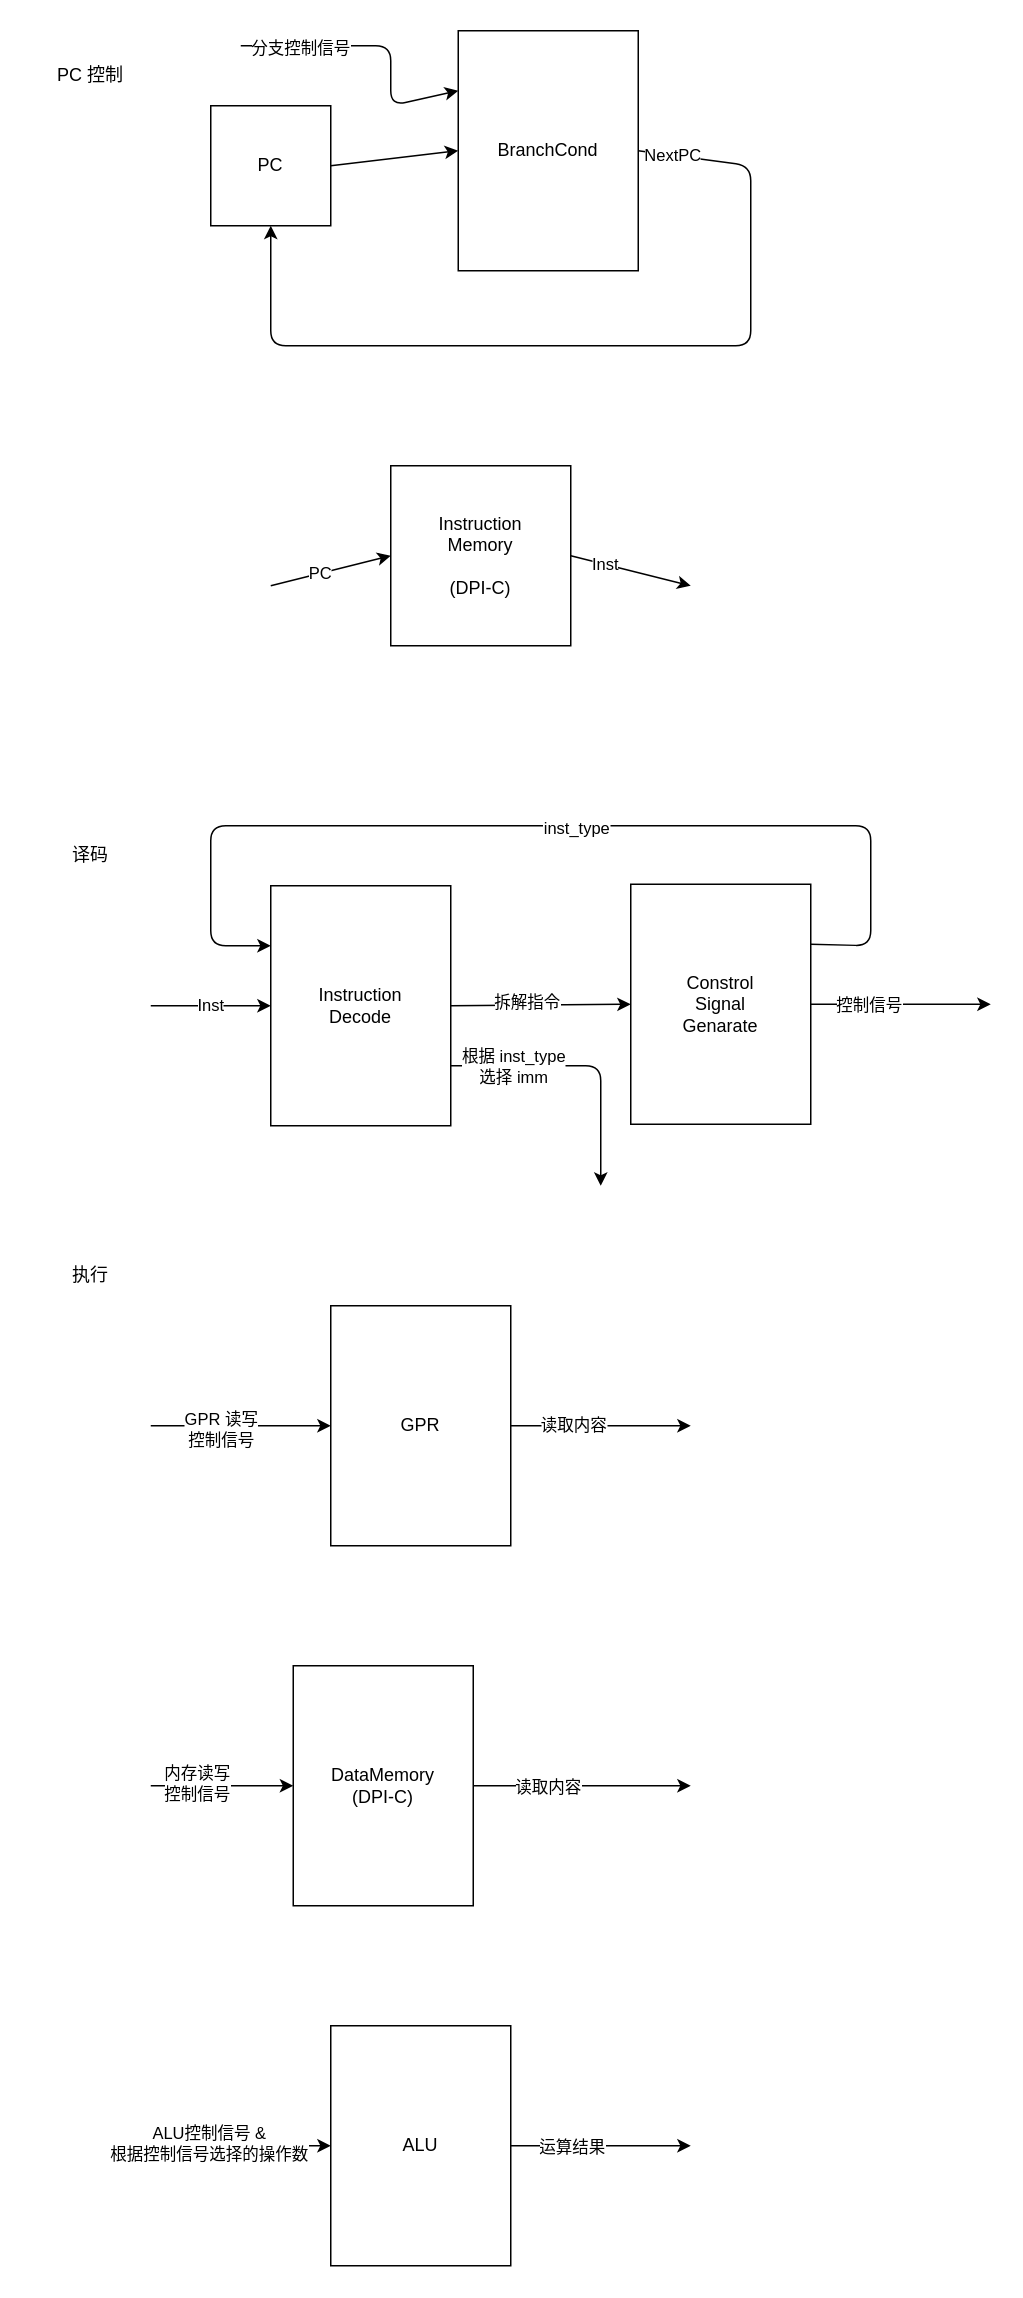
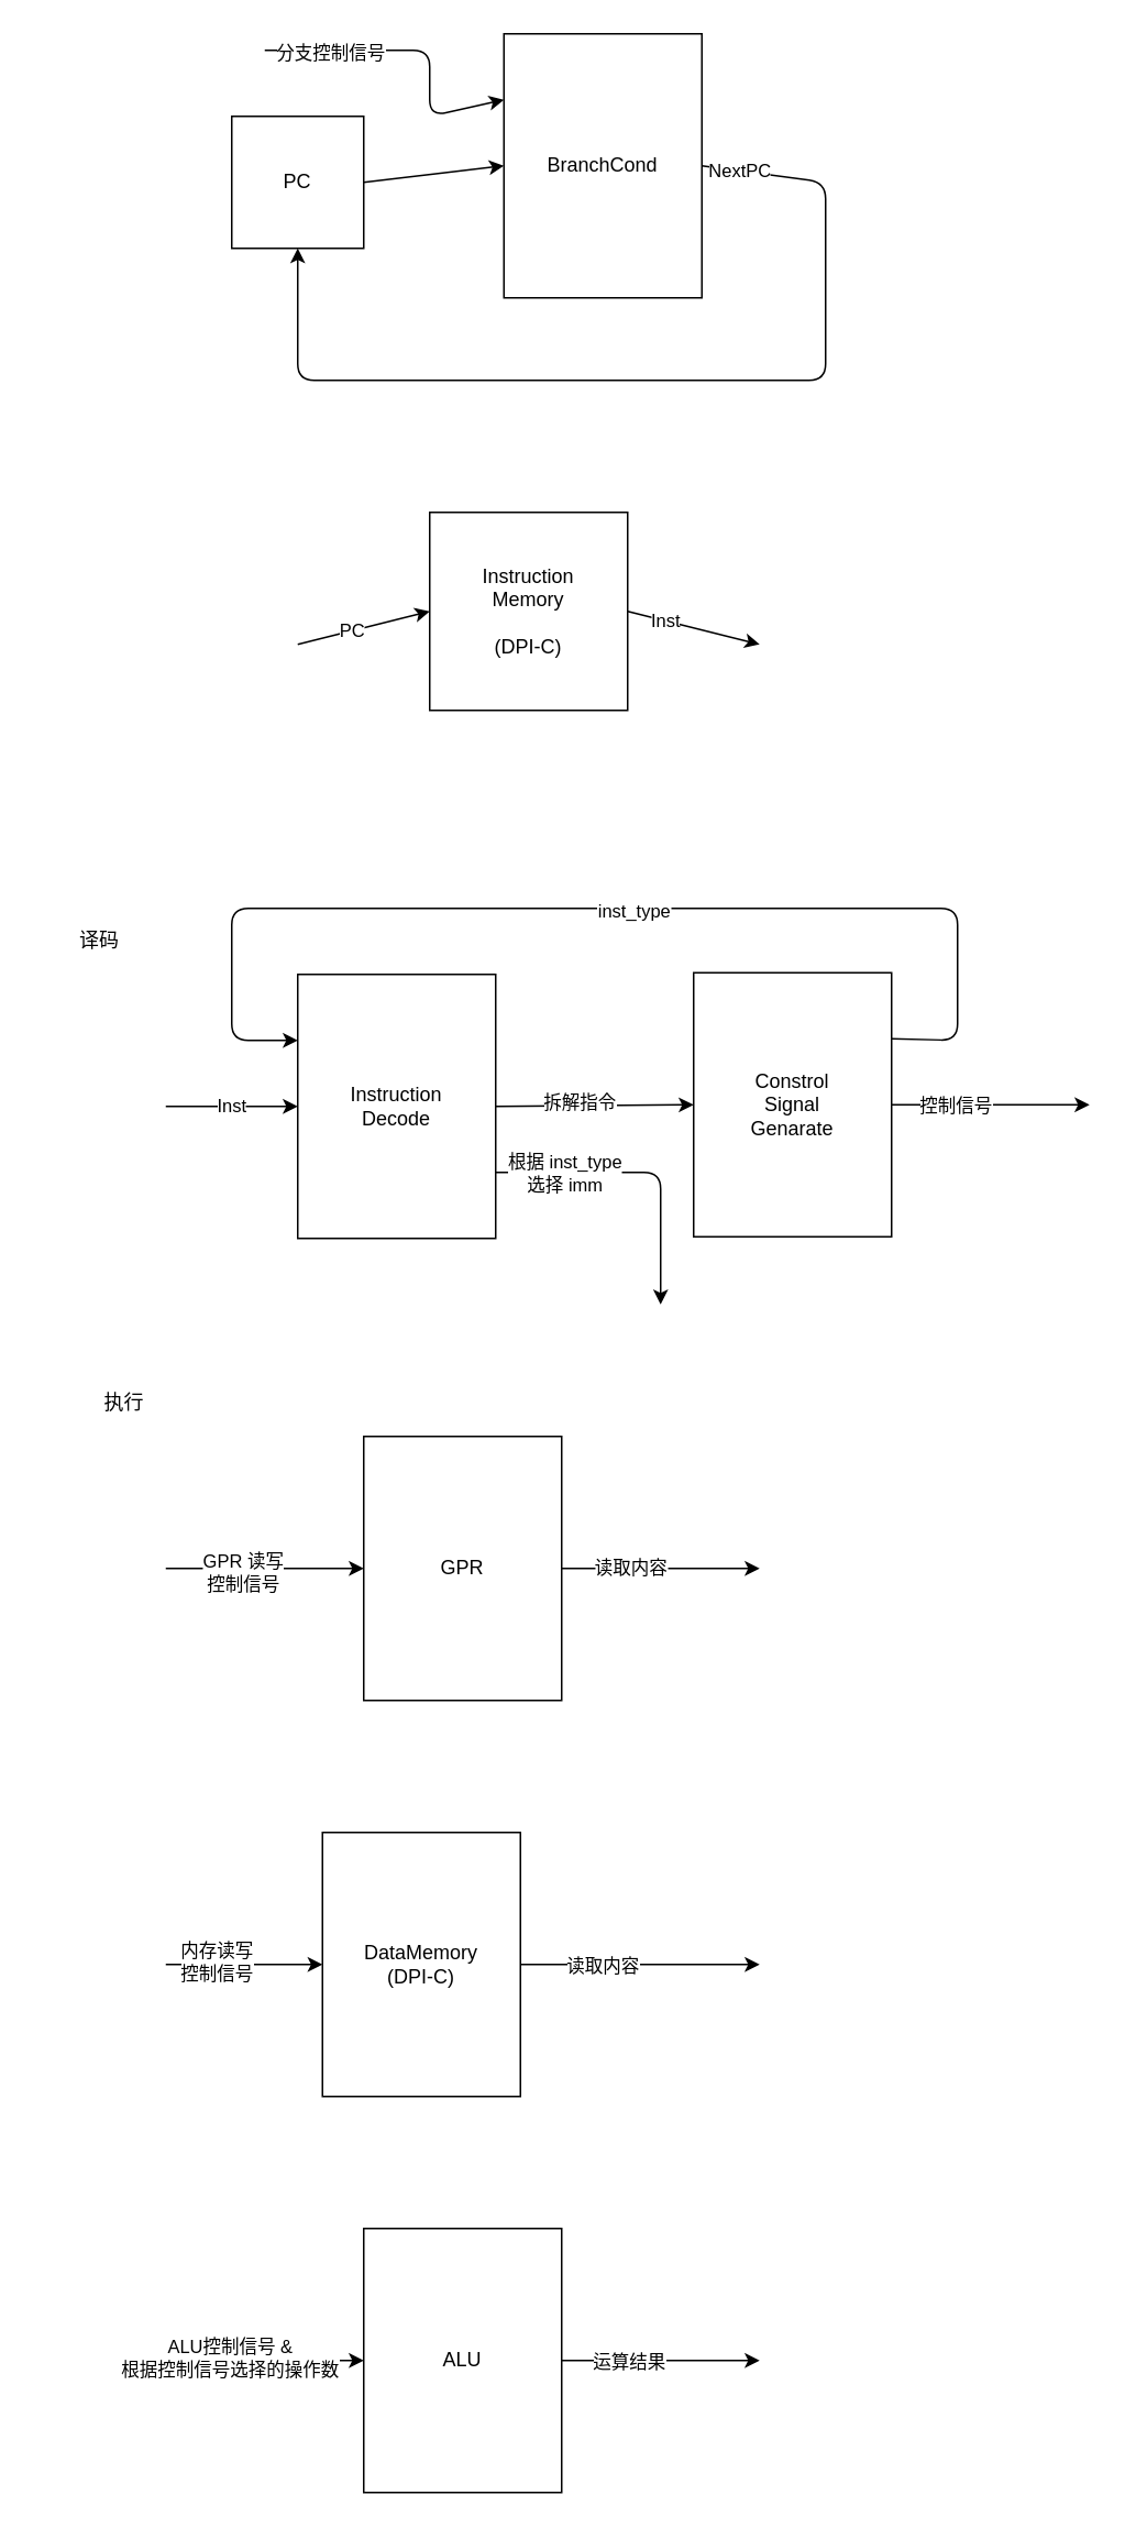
  <mxCell id="0" />
  <mxCell id="1" parent="0" />
  <mxCell id="2" value="PC" style="rounded=0;whiteSpace=wrap;html=1;" vertex="1" parent="1"><mxGeometry x="140" y="70" width="80" height="80" as="geometry" /></mxCell>
  <mxCell id="3" value="BranchCond" style="rounded=0;whiteSpace=wrap;html=1;" vertex="1" parent="1"><mxGeometry x="305" y="20" width="120" height="160" as="geometry" /></mxCell>
  <mxCell id="4" value="" style="endArrow=classic;html=1;exitX=1;exitY=0.5;exitDx=0;exitDy=0;entryX=0;entryY=0.5;entryDx=0;entryDy=0;" edge="1" parent="1" source="2" target="3"><mxGeometry width="50" height="50" relative="1" as="geometry"><mxPoint x="280" y="190" as="sourcePoint" /><mxPoint x="330" y="140" as="targetPoint" /></mxGeometry></mxCell>
  <mxCell id="5" value="" style="endArrow=classic;html=1;exitX=1;exitY=0.5;exitDx=0;exitDy=0;entryX=0.5;entryY=1;entryDx=0;entryDy=0;" edge="1" parent="1" source="3" target="2"><mxGeometry width="50" height="50" relative="1" as="geometry"><mxPoint x="470" y="130" as="sourcePoint" /><mxPoint x="520" y="200" as="targetPoint" /><Array as="points"><mxPoint x="500" y="110" /><mxPoint x="500" y="230" /><mxPoint x="180" y="230" /></Array></mxGeometry></mxCell>
  <mxCell id="6" value="NextPC" style="edgeLabel;html=1;align=center;verticalAlign=middle;resizable=0;points=[];" vertex="1" connectable="0" parent="5"><mxGeometry x="-0.923" y="1" relative="1" as="geometry"><mxPoint as="offset" /></mxGeometry></mxCell>
  <mxCell id="7" value="Instruction&lt;br&gt;Memory&lt;br&gt;&lt;br&gt;(DPI-C)" style="rounded=0;whiteSpace=wrap;html=1;" vertex="1" parent="1"><mxGeometry x="260" y="310" width="120" height="120" as="geometry" /></mxCell>
  <mxCell id="8" value="" style="endArrow=classic;html=1;entryX=0;entryY=0.5;entryDx=0;entryDy=0;" edge="1" parent="1" target="7"><mxGeometry width="50" height="50" relative="1" as="geometry"><mxPoint x="180" y="390" as="sourcePoint" /><mxPoint x="410" y="250" as="targetPoint" /></mxGeometry></mxCell>
  <mxCell id="9" value="PC" style="edgeLabel;html=1;align=center;verticalAlign=middle;resizable=0;points=[];" vertex="1" connectable="0" parent="8"><mxGeometry x="-0.192" relative="1" as="geometry"><mxPoint as="offset" /></mxGeometry></mxCell>
  <mxCell id="10" value="" style="endArrow=classic;html=1;exitX=1;exitY=0.5;exitDx=0;exitDy=0;" edge="1" parent="1" source="7"><mxGeometry width="50" height="50" relative="1" as="geometry"><mxPoint x="449" y="400" as="sourcePoint" /><mxPoint x="460" y="390" as="targetPoint" /></mxGeometry></mxCell>
  <mxCell id="11" value="Inst" style="edgeLabel;html=1;align=center;verticalAlign=middle;resizable=0;points=[];" vertex="1" connectable="0" parent="10"><mxGeometry x="-0.454" relative="1" as="geometry"><mxPoint as="offset" /></mxGeometry></mxCell>
- <mxCell id="12" value="PC 控制" style="text;html=1;strokeColor=none;fillColor=none;align=center;verticalAlign=middle;whiteSpace=wrap;rounded=0;" vertex="1" parent="1"><mxGeometry x="20" y="30" width="80" height="40" as="geometry" /></mxCell>
  <mxCell id="13" value="译码" style="text;html=1;strokeColor=none;fillColor=none;align=center;verticalAlign=middle;whiteSpace=wrap;rounded=0;" vertex="1" parent="1"><mxGeometry x="20" y="550" width="80" height="40" as="geometry" /></mxCell>
  <mxCell id="14" value="Instruction&lt;br&gt;Decode" style="rounded=0;whiteSpace=wrap;html=1;" vertex="1" parent="1"><mxGeometry x="180" y="590" width="120" height="160" as="geometry" /></mxCell>
  <mxCell id="15" value="" style="endArrow=classic;html=1;entryX=0;entryY=0.5;entryDx=0;entryDy=0;" edge="1" parent="1" target="14"><mxGeometry width="50" height="50" relative="1" as="geometry"><mxPoint x="100" y="670" as="sourcePoint" /><mxPoint x="150" y="620" as="targetPoint" /></mxGeometry></mxCell>
  <mxCell id="16" value="Inst" style="edgeLabel;html=1;align=center;verticalAlign=middle;resizable=0;points=[];" vertex="1" connectable="0" parent="15"><mxGeometry x="-0.252" y="3" relative="1" as="geometry"><mxPoint x="9" y="2" as="offset" /></mxGeometry></mxCell>
  <mxCell id="17" value="" style="endArrow=classic;html=1;exitX=1;exitY=0.5;exitDx=0;exitDy=0;entryX=0;entryY=0.5;entryDx=0;entryDy=0;" edge="1" parent="1" source="14" target="19"><mxGeometry width="50" height="50" relative="1" as="geometry"><mxPoint x="344" y="670" as="sourcePoint" /><mxPoint x="380" y="670" as="targetPoint" /></mxGeometry></mxCell>
  <mxCell id="18" value="拆解指令" style="edgeLabel;html=1;align=center;verticalAlign=middle;resizable=0;points=[];" vertex="1" connectable="0" parent="17"><mxGeometry x="-0.387" y="2" relative="1" as="geometry"><mxPoint x="14" as="offset" /></mxGeometry></mxCell>
  <mxCell id="19" value="Constrol&lt;br&gt;Signal&lt;br&gt;Genarate" style="rounded=0;whiteSpace=wrap;html=1;" vertex="1" parent="1"><mxGeometry x="420" y="589" width="120" height="160" as="geometry" /></mxCell>
  <mxCell id="20" value="" style="endArrow=classic;html=1;exitX=1;exitY=0.25;exitDx=0;exitDy=0;entryX=0;entryY=0.25;entryDx=0;entryDy=0;" edge="1" parent="1" source="19" target="14"><mxGeometry width="50" height="50" relative="1" as="geometry"><mxPoint x="570" y="650" as="sourcePoint" /><mxPoint x="620" y="600" as="targetPoint" /><Array as="points"><mxPoint x="580" y="630" /><mxPoint x="580" y="550" /><mxPoint x="140" y="550" /><mxPoint x="140" y="630" /></Array></mxGeometry></mxCell>
  <mxCell id="21" value="inst_type" style="edgeLabel;html=1;align=center;verticalAlign=middle;resizable=0;points=[];" vertex="1" connectable="0" parent="20"><mxGeometry x="-0.069" y="1" relative="1" as="geometry"><mxPoint as="offset" /></mxGeometry></mxCell>
  <mxCell id="22" value="" style="endArrow=classic;html=1;exitX=1;exitY=0.75;exitDx=0;exitDy=0;" edge="1" parent="1" source="14"><mxGeometry width="50" height="50" relative="1" as="geometry"><mxPoint x="310" y="740" as="sourcePoint" /><mxPoint x="400" y="790" as="targetPoint" /><Array as="points"><mxPoint x="400" y="710" /></Array></mxGeometry></mxCell>
  <mxCell id="23" value="根据 inst_type&lt;br&gt;选择 imm" style="edgeLabel;html=1;align=center;verticalAlign=middle;resizable=0;points=[];" vertex="1" connectable="0" parent="22"><mxGeometry x="-0.252" relative="1" as="geometry"><mxPoint x="-26" as="offset" /></mxGeometry></mxCell>
  <mxCell id="24" value="" style="endArrow=classic;html=1;exitX=1;exitY=0.5;exitDx=0;exitDy=0;" edge="1" parent="1" source="19"><mxGeometry width="50" height="50" relative="1" as="geometry"><mxPoint x="560" y="670" as="sourcePoint" /><mxPoint x="660" y="669" as="targetPoint" /></mxGeometry></mxCell>
  <mxCell id="25" value="控制信号" style="edgeLabel;html=1;align=center;verticalAlign=middle;resizable=0;points=[];" vertex="1" connectable="0" parent="24"><mxGeometry x="-0.372" relative="1" as="geometry"><mxPoint as="offset" /></mxGeometry></mxCell>
- <mxCell id="26" value="执行" style="text;html=1;strokeColor=none;fillColor=none;align=center;verticalAlign=middle;whiteSpace=wrap;rounded=0;" vertex="1" parent="1"><mxGeometry x="20" y="830" width="80" height="40" as="geometry" /></mxCell>
+ <mxCell id="26" value="执行" style="text;html=1;strokeColor=none;fillColor=none;align=center;verticalAlign=middle;whiteSpace=wrap;rounded=0;" vertex="1" parent="1"><mxGeometry x="35" y="830" width="80" height="40" as="geometry" /></mxCell>
  <mxCell id="27" value="GPR" style="rounded=0;whiteSpace=wrap;html=1;" vertex="1" parent="1"><mxGeometry x="220" y="870" width="120" height="160" as="geometry" /></mxCell>
  <mxCell id="28" value="" style="endArrow=classic;html=1;entryX=0;entryY=0.5;entryDx=0;entryDy=0;" edge="1" parent="1" target="27"><mxGeometry width="50" height="50" relative="1" as="geometry"><mxPoint x="100" y="950" as="sourcePoint" /><mxPoint x="190" y="900" as="targetPoint" /></mxGeometry></mxCell>
  <mxCell id="29" value="GPR 读写&lt;br&gt;控制信号" style="edgeLabel;html=1;align=center;verticalAlign=middle;resizable=0;points=[];" vertex="1" connectable="0" parent="28"><mxGeometry x="-0.229" y="-2" relative="1" as="geometry"><mxPoint as="offset" /></mxGeometry></mxCell>
  <mxCell id="30" value="" style="endArrow=classic;html=1;exitX=1;exitY=0.5;exitDx=0;exitDy=0;" edge="1" parent="1" source="27"><mxGeometry width="50" height="50" relative="1" as="geometry"><mxPoint x="380" y="950" as="sourcePoint" /><mxPoint x="460" y="950" as="targetPoint" /></mxGeometry></mxCell>
  <mxCell id="31" value="读取内容" style="edgeLabel;html=1;align=center;verticalAlign=middle;resizable=0;points=[];" vertex="1" connectable="0" parent="30"><mxGeometry x="-0.321" y="1" relative="1" as="geometry"><mxPoint as="offset" /></mxGeometry></mxCell>
  <mxCell id="32" value="DataMemory&lt;br&gt;(DPI-C)" style="rounded=0;whiteSpace=wrap;html=1;" vertex="1" parent="1"><mxGeometry x="195" y="1110" width="120" height="160" as="geometry" /></mxCell>
  <mxCell id="33" value="" style="endArrow=classic;html=1;entryX=0;entryY=0.5;entryDx=0;entryDy=0;" edge="1" parent="1" target="32"><mxGeometry width="50" height="50" relative="1" as="geometry"><mxPoint x="100" y="1190" as="sourcePoint" /><mxPoint x="150" y="1140" as="targetPoint" /></mxGeometry></mxCell>
  <mxCell id="34" value="内存读写&lt;br&gt;控制信号" style="edgeLabel;html=1;align=center;verticalAlign=middle;resizable=0;points=[];" vertex="1" connectable="0" parent="33"><mxGeometry x="-0.372" y="2" relative="1" as="geometry"><mxPoint as="offset" /></mxGeometry></mxCell>
  <mxCell id="35" value="" style="endArrow=classic;html=1;exitX=1;exitY=0.5;exitDx=0;exitDy=0;" edge="1" parent="1" source="32"><mxGeometry width="50" height="50" relative="1" as="geometry"><mxPoint x="380" y="1190" as="sourcePoint" /><mxPoint x="460" y="1190" as="targetPoint" /></mxGeometry></mxCell>
  <mxCell id="36" value="读取内容" style="edgeLabel;html=1;align=center;verticalAlign=middle;resizable=0;points=[];" vertex="1" connectable="0" parent="35"><mxGeometry x="-0.326" relative="1" as="geometry"><mxPoint as="offset" /></mxGeometry></mxCell>
  <mxCell id="37" value="ALU" style="rounded=0;whiteSpace=wrap;html=1;" vertex="1" parent="1"><mxGeometry x="220" y="1350" width="120" height="160" as="geometry" /></mxCell>
  <mxCell id="38" value="" style="endArrow=classic;html=1;entryX=0;entryY=0.5;entryDx=0;entryDy=0;" edge="1" target="37" parent="1"><mxGeometry width="50" height="50" relative="1" as="geometry"><mxPoint x="100" y="1430" as="sourcePoint" /><mxPoint x="150" y="1380" as="targetPoint" /></mxGeometry></mxCell>
  <mxCell id="39" value="ALU控制信号 &amp;amp;&lt;br&gt;根据控制信号选择的操作数" style="edgeLabel;html=1;align=center;verticalAlign=middle;resizable=0;points=[];" vertex="1" connectable="0" parent="38"><mxGeometry x="-0.372" y="2" relative="1" as="geometry"><mxPoint as="offset" /></mxGeometry></mxCell>
  <mxCell id="40" value="" style="endArrow=classic;html=1;exitX=1;exitY=0.5;exitDx=0;exitDy=0;" edge="1" source="37" parent="1"><mxGeometry width="50" height="50" relative="1" as="geometry"><mxPoint x="380" y="1430" as="sourcePoint" /><mxPoint x="460" y="1430" as="targetPoint" /></mxGeometry></mxCell>
  <mxCell id="41" value="运算结果" style="edgeLabel;html=1;align=center;verticalAlign=middle;resizable=0;points=[];" vertex="1" connectable="0" parent="40"><mxGeometry x="-0.326" relative="1" as="geometry"><mxPoint as="offset" /></mxGeometry></mxCell>
  <mxCell id="42" value="" style="endArrow=classic;html=1;entryX=0;entryY=0.25;entryDx=0;entryDy=0;" edge="1" parent="1" target="3"><mxGeometry width="50" height="50" relative="1" as="geometry"><mxPoint x="160" y="30" as="sourcePoint" /><mxPoint x="250" y="-20" as="targetPoint" /><Array as="points"><mxPoint x="260" y="30" /><mxPoint x="260" y="70" /></Array></mxGeometry></mxCell>
  <mxCell id="43" value="分支控制信号" style="edgeLabel;html=1;align=center;verticalAlign=middle;resizable=0;points=[];" vertex="1" connectable="0" parent="42"><mxGeometry x="-0.583" y="-1" relative="1" as="geometry"><mxPoint as="offset" /></mxGeometry></mxCell>
